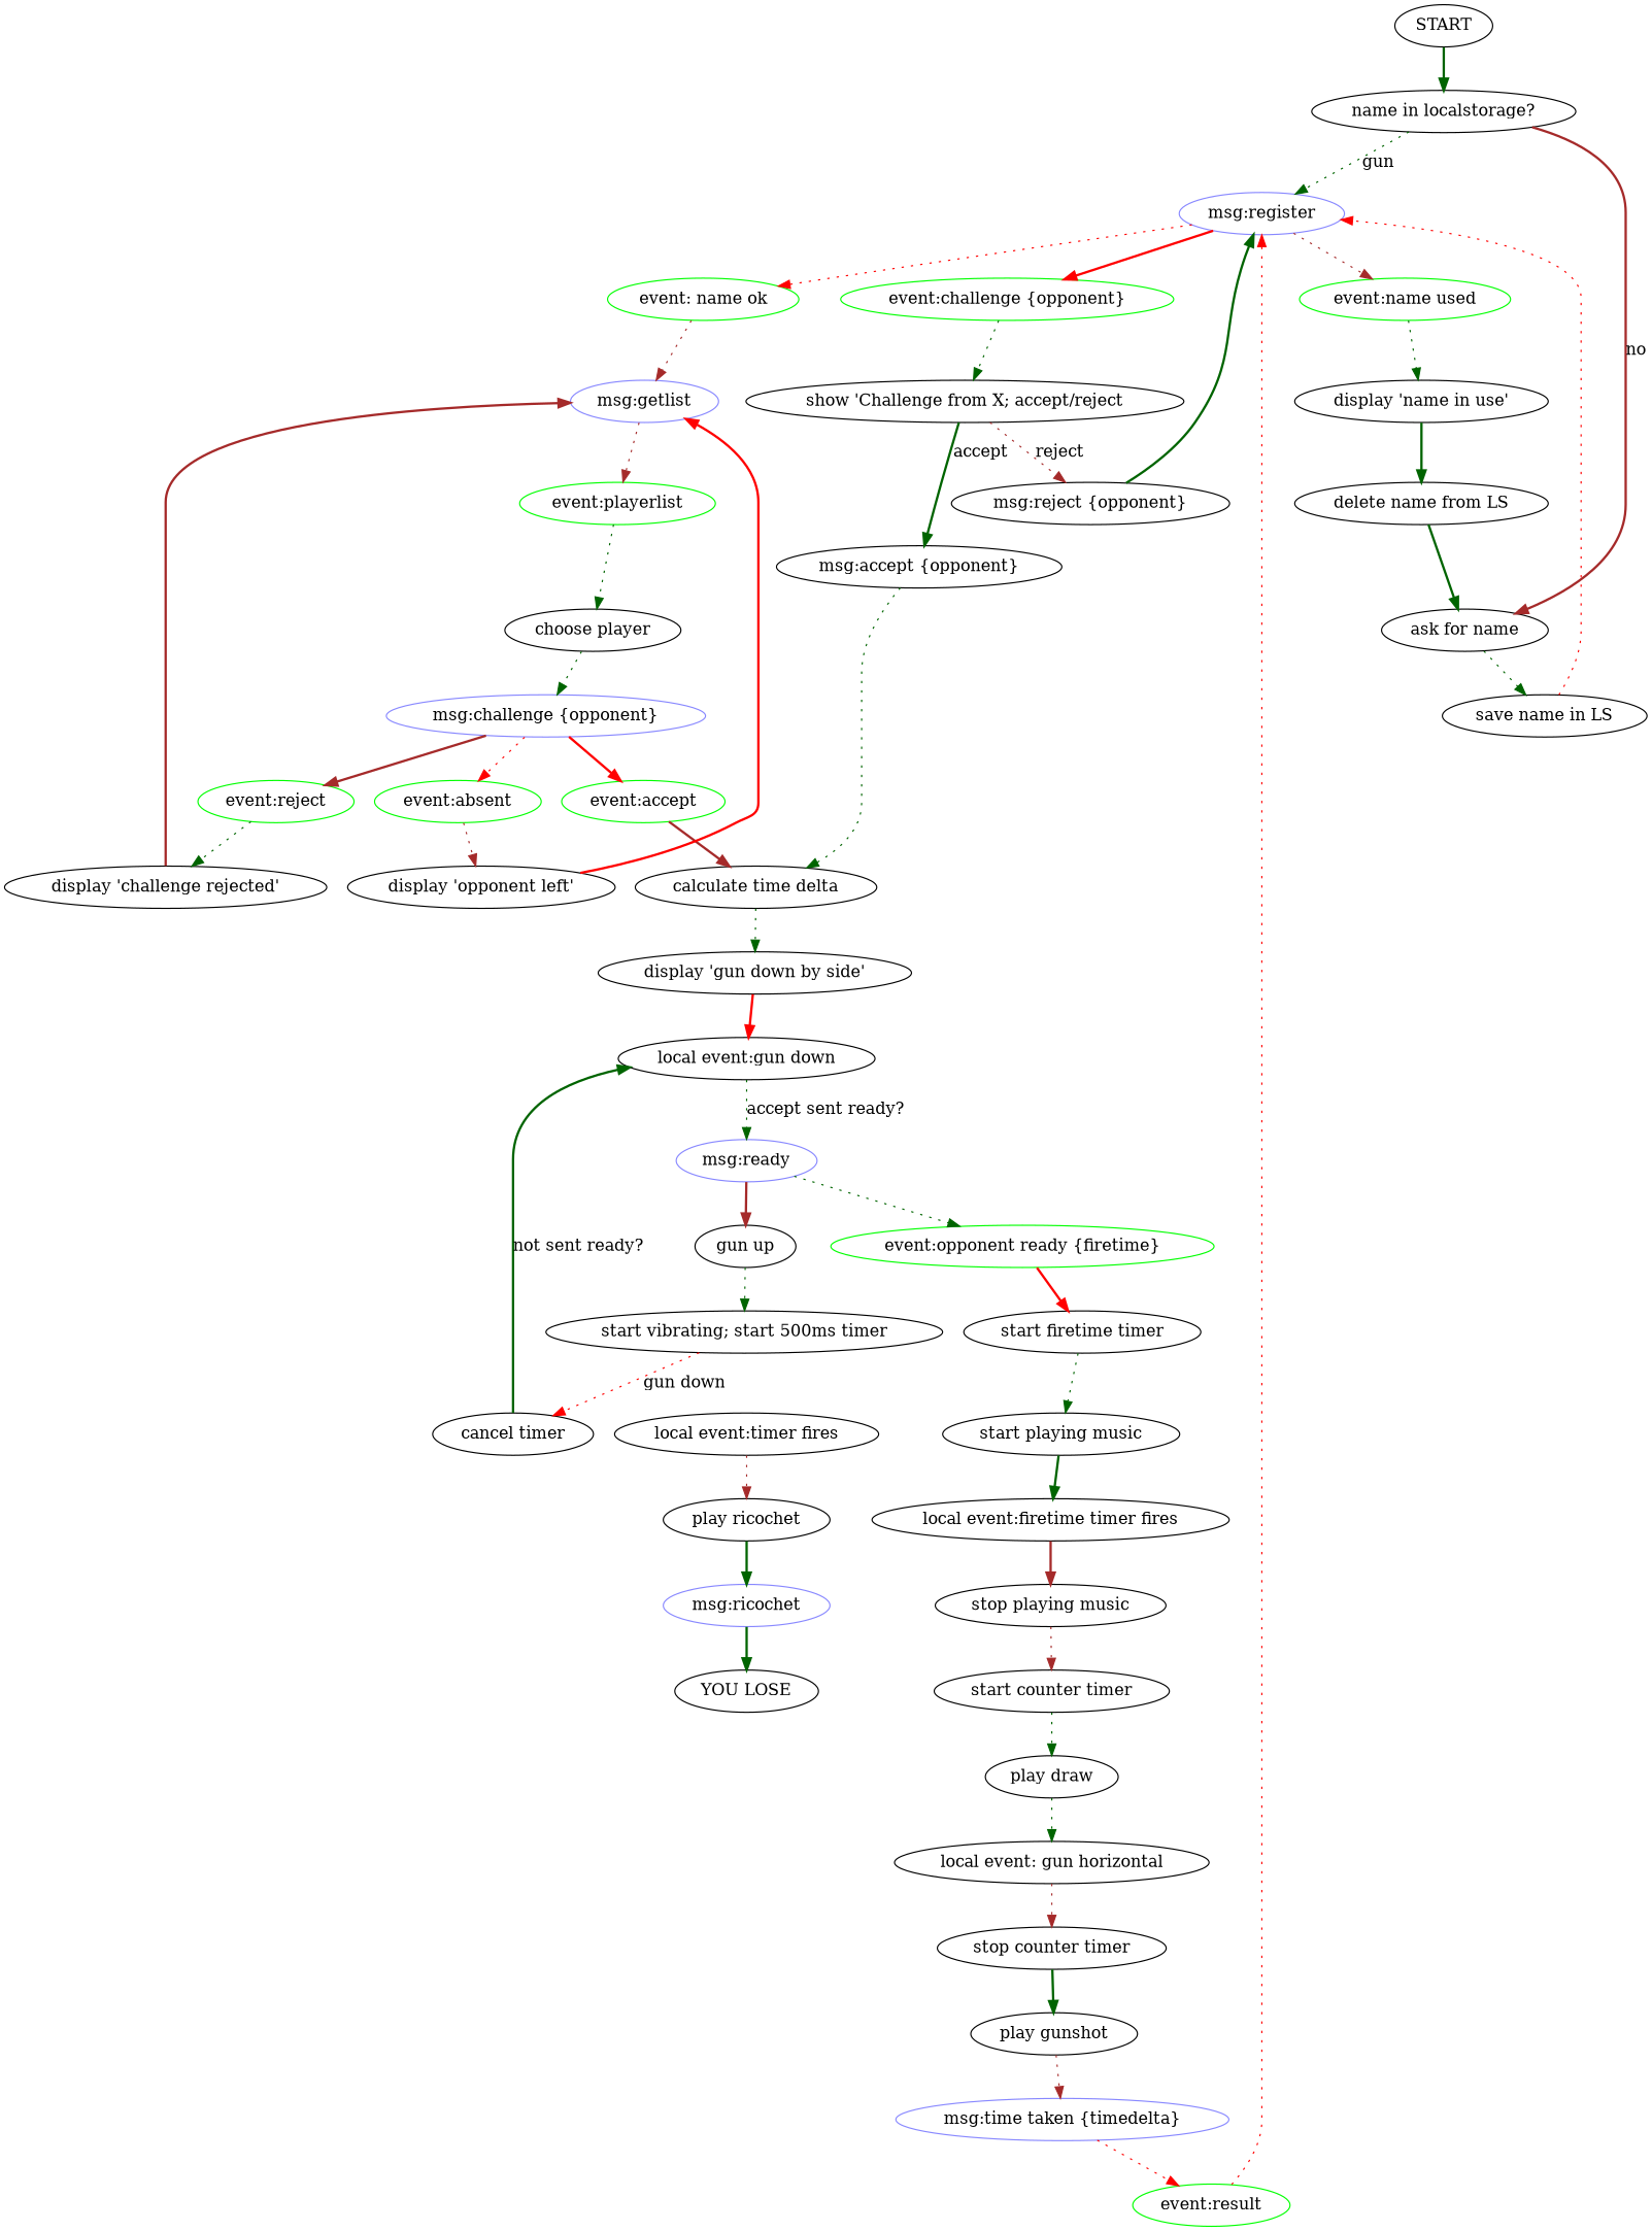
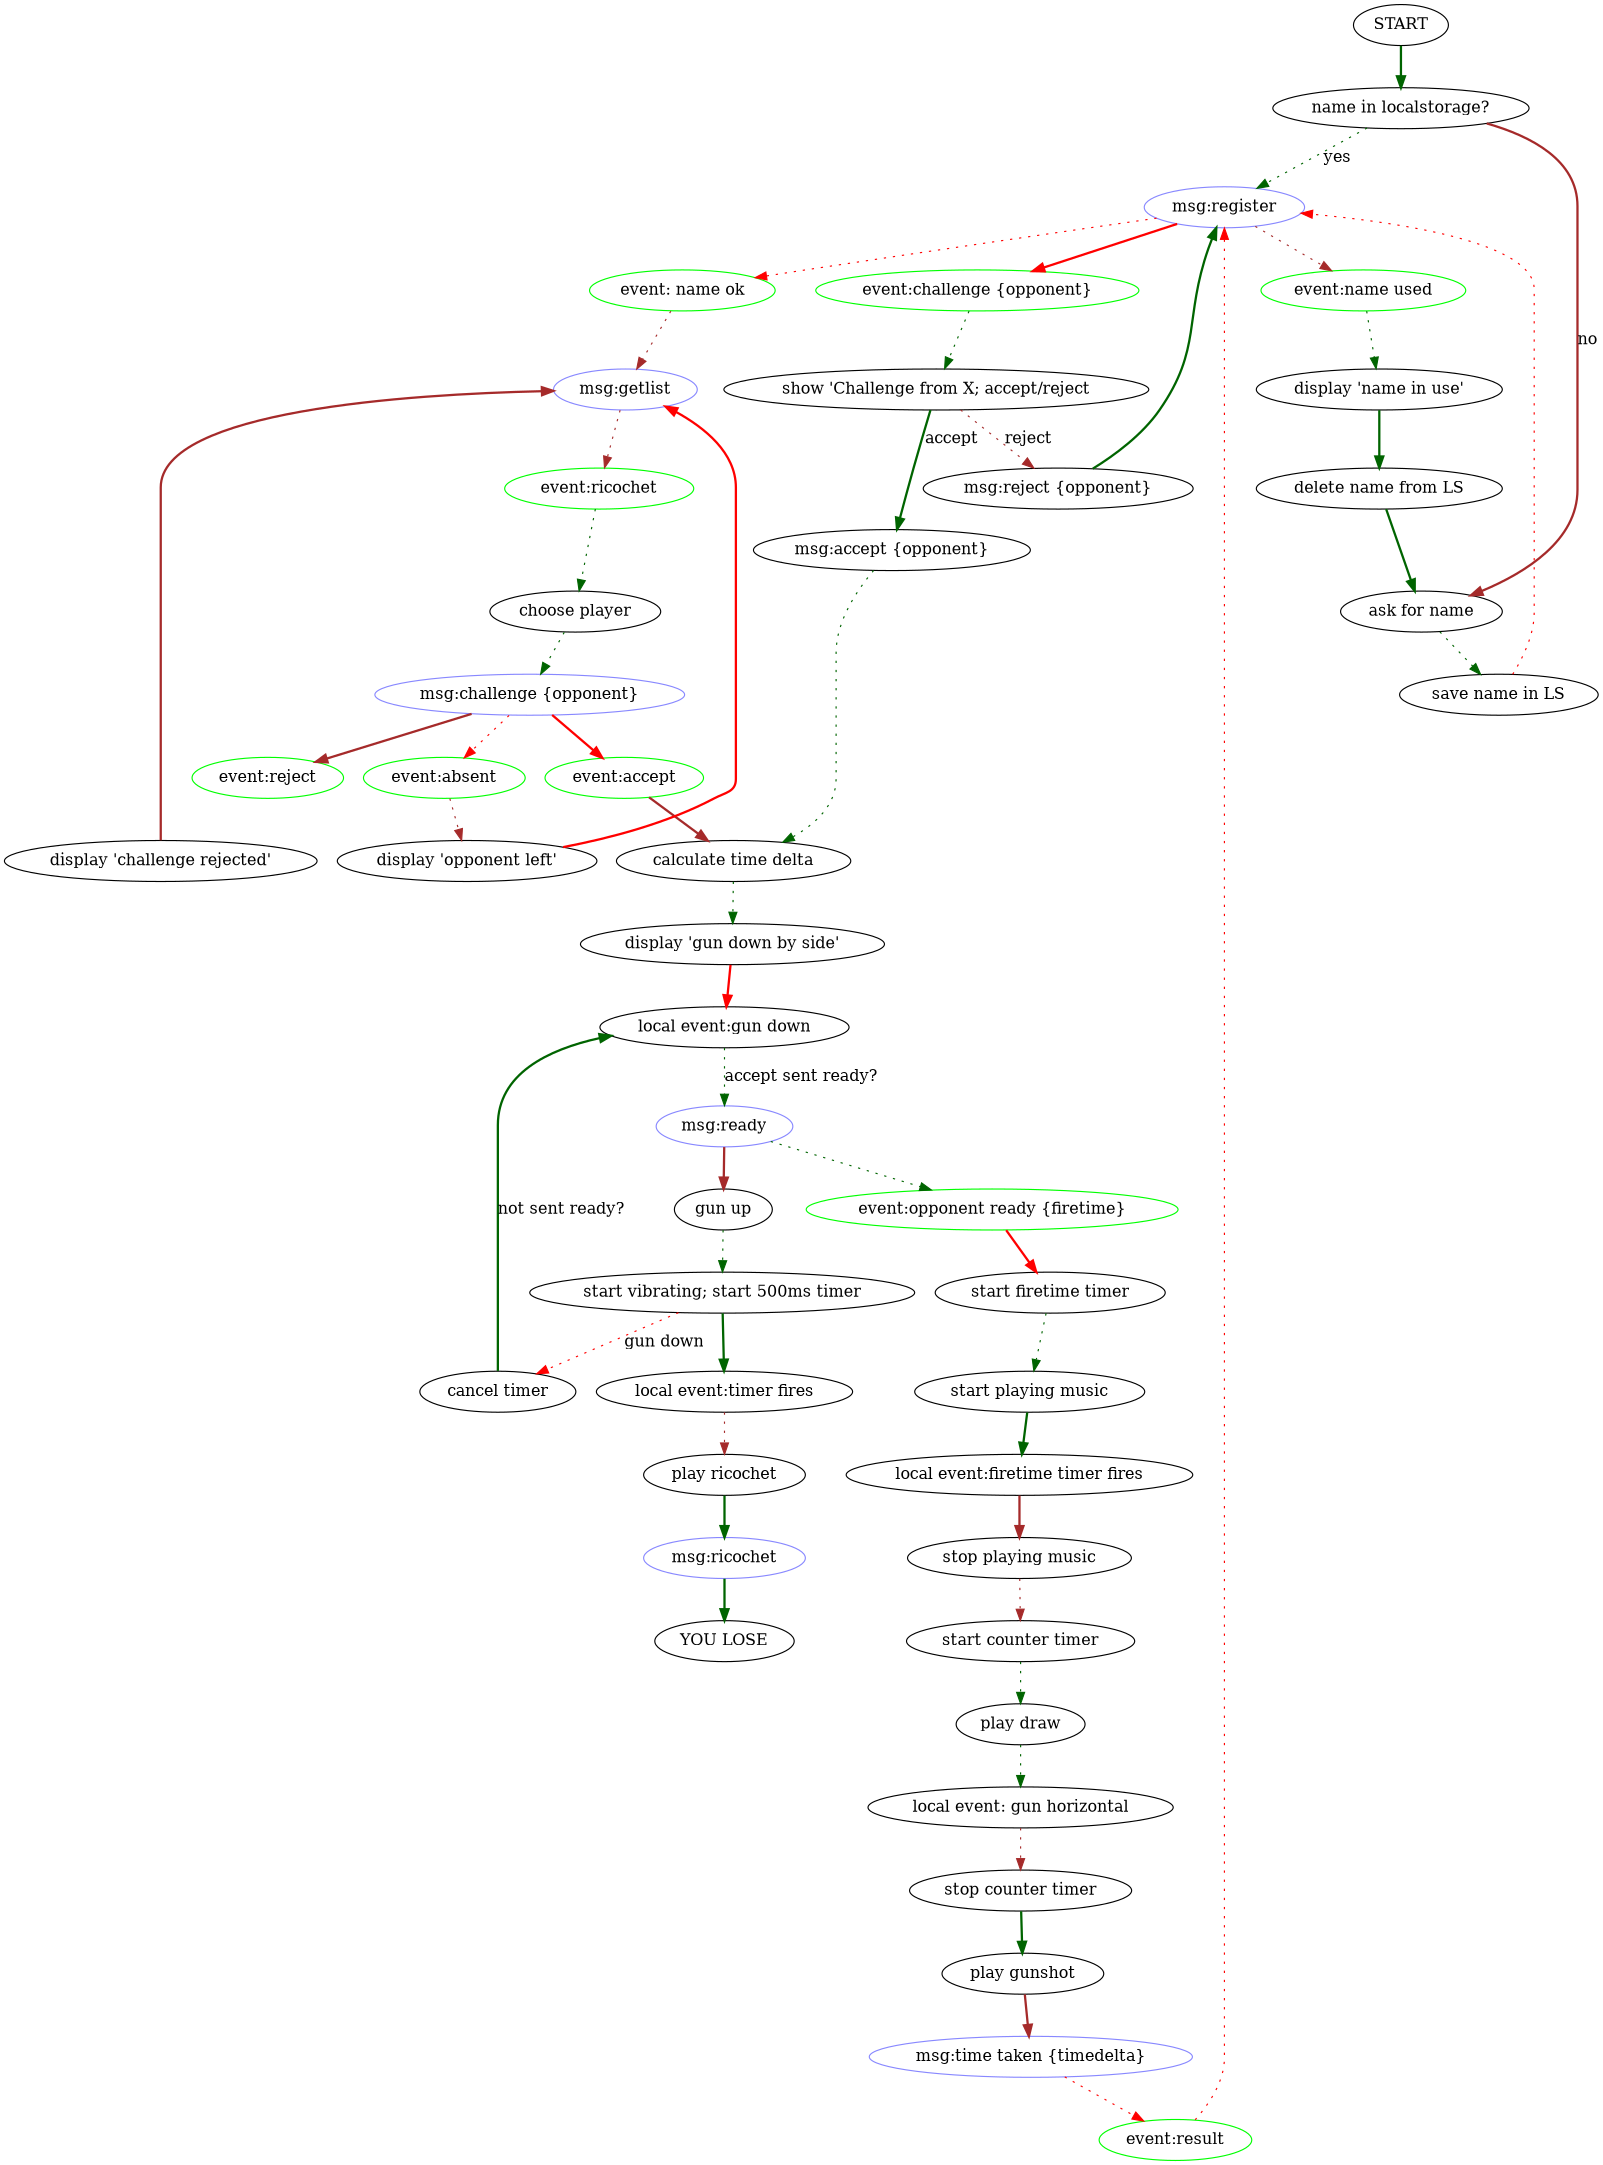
  digraph {
    edge [color=darkgreen style=dotted]
    START
    "name in localstorage?"
    "msg:register" [color="#8888ff"]
    "ask for name"
    "event: name ok" [color=green]
    "event:challenge {opponent}" [color=green]
    "event:name used" [color=green]
    "save name in LS"
    "msg:getlist" [color="#8888ff"]
    "show 'Challenge from X; accept/reject"
    "display 'name in use'"
-   "event:playerlist" [color=green]
+   "event:playerlist" [color=green label="event:ricochet"]
    "choose player"
    "msg:accept {opponent}"
    "msg:reject {opponent}"
    "calculate time delta"
    "display 'gun down by side'"
    "local event:gun down"
    "delete name from LS"
    "msg:challenge {opponent}" [color="#8888ff"]
    "event:accept" [color=green]
    "event:reject" [color=green]
    "event:absent" [color=green]
    "display 'challenge rejected'"
    "display 'opponent left'"
    "msg:ready" [color="#8888ff"]
    "gun up"
    "event:opponent ready {firetime}" [color=green]
    "start vibrating; start 500ms timer"
    "start firetime timer"
    "cancel timer"
    "local event:timer fires"
    "play ricochet"
    "msg:ricochet" [color="#8888ff"]
    "YOU LOSE"
    "start playing music"
    "local event:firetime timer fires"
    "stop playing music"
    "start counter timer"
    "play draw"
    "local event: gun horizontal"
    "stop counter timer"
    "play gunshot"
    "msg:time taken {timedelta}" [color="#8888ff"]
    "event:result" [color=green]
    START -> "name in localstorage?" [style=bold]
-   "name in localstorage?" -> "msg:register" [label=gun]
+   "name in localstorage?" -> "msg:register" [label=yes]
    "name in localstorage?" -> "ask for name" [color=brown label=no style=bold]
    "msg:register" -> "event: name ok" [color=red]
    "msg:register" -> "event:challenge {opponent}" [color=red style=bold]
    "msg:register" -> "event:name used" [color=brown]
    "ask for name" -> "save name in LS"
    "event: name ok" -> "msg:getlist" [color=brown]
    "event:challenge {opponent}" -> "show 'Challenge from X; accept/reject"
    "event:name used" -> "display 'name in use'"
    "save name in LS" -> "msg:register" [color=red]
    "msg:getlist" -> "event:playerlist" [color=brown]
    "show 'Challenge from X; accept/reject" -> "msg:accept {opponent}" [label=accept style=bold]
    "show 'Challenge from X; accept/reject" -> "msg:reject {opponent}" [color=brown label=reject]
    "display 'name in use'" -> "delete name from LS" [style=bold]
    "event:playerlist" -> "choose player"
    "choose player" -> "msg:challenge {opponent}"
    "msg:accept {opponent}" -> "calculate time delta"
    "msg:reject {opponent}" -> "msg:register" [style=bold]
    "calculate time delta" -> "display 'gun down by side'"
    "display 'gun down by side'" -> "local event:gun down" [color=red style=bold]
    "local event:gun down" -> "msg:ready" [label="accept sent ready?"]
    "delete name from LS" -> "ask for name" [style=bold]
    "msg:challenge {opponent}" -> "event:accept" [color=red style=bold]
    "msg:challenge {opponent}" -> "event:reject" [color=brown style=bold]
    "msg:challenge {opponent}" -> "event:absent" [color=red]
    "event:accept" -> "calculate time delta" [color=brown style=bold]
-   "event:reject" -> "display 'challenge rejected'"
    "event:absent" -> "display 'opponent left'" [color=brown]
    "display 'challenge rejected'" -> "msg:getlist" [color=brown style=bold]
    "display 'opponent left'" -> "msg:getlist" [color=red style=bold]
    "msg:ready" -> "gun up" [color=brown style=bold]
    "msg:ready" -> "event:opponent ready {firetime}"
    "gun up" -> "start vibrating; start 500ms timer"
    "event:opponent ready {firetime}" -> "start firetime timer" [color=red style=bold]
    "start vibrating; start 500ms timer" -> "cancel timer" [color=red label="gun down"]
+   "start vibrating; start 500ms timer" -> "local event:timer fires" [style=bold]
    "start firetime timer" -> "start playing music"
    "cancel timer" -> "local event:gun down" [label="not sent ready?" style=bold]
    "local event:timer fires" -> "play ricochet" [color=brown]
    "play ricochet" -> "msg:ricochet" [style=bold]
    "msg:ricochet" -> "YOU LOSE" [style=bold]
    "start playing music" -> "local event:firetime timer fires" [style=bold]
    "local event:firetime timer fires" -> "stop playing music" [color=brown style=bold]
    "stop playing music" -> "start counter timer" [color=brown]
    "start counter timer" -> "play draw"
    "play draw" -> "local event: gun horizontal"
    "local event: gun horizontal" -> "stop counter timer" [color=brown]
    "stop counter timer" -> "play gunshot" [style=bold]
-   "play gunshot" -> "msg:time taken {timedelta}" [color=brown]
+   "play gunshot" -> "msg:time taken {timedelta}" [color=brown style=bold]
    "msg:time taken {timedelta}" -> "event:result" [color=red]
    "event:result" -> "msg:register" [color=red]
  }
